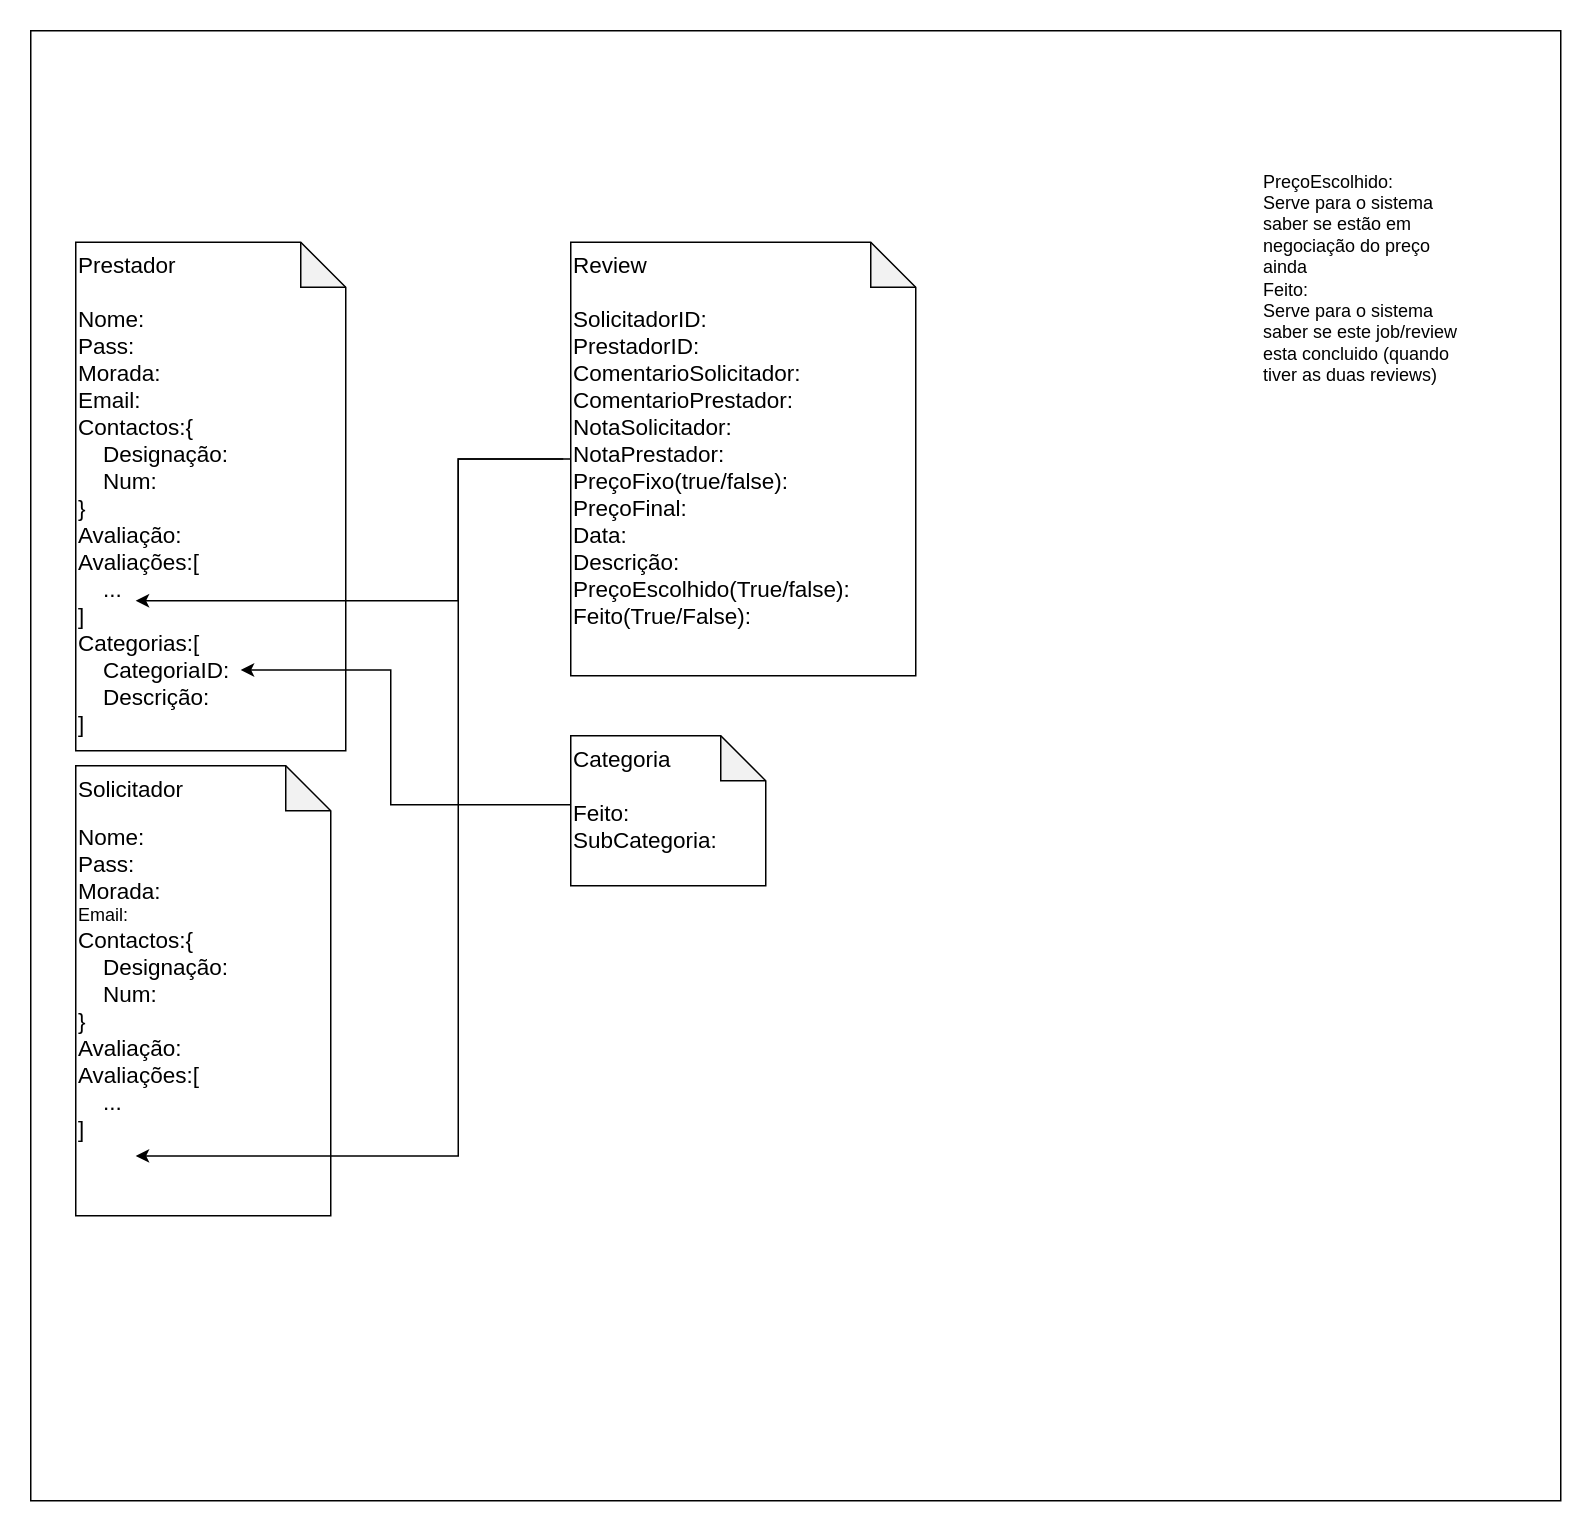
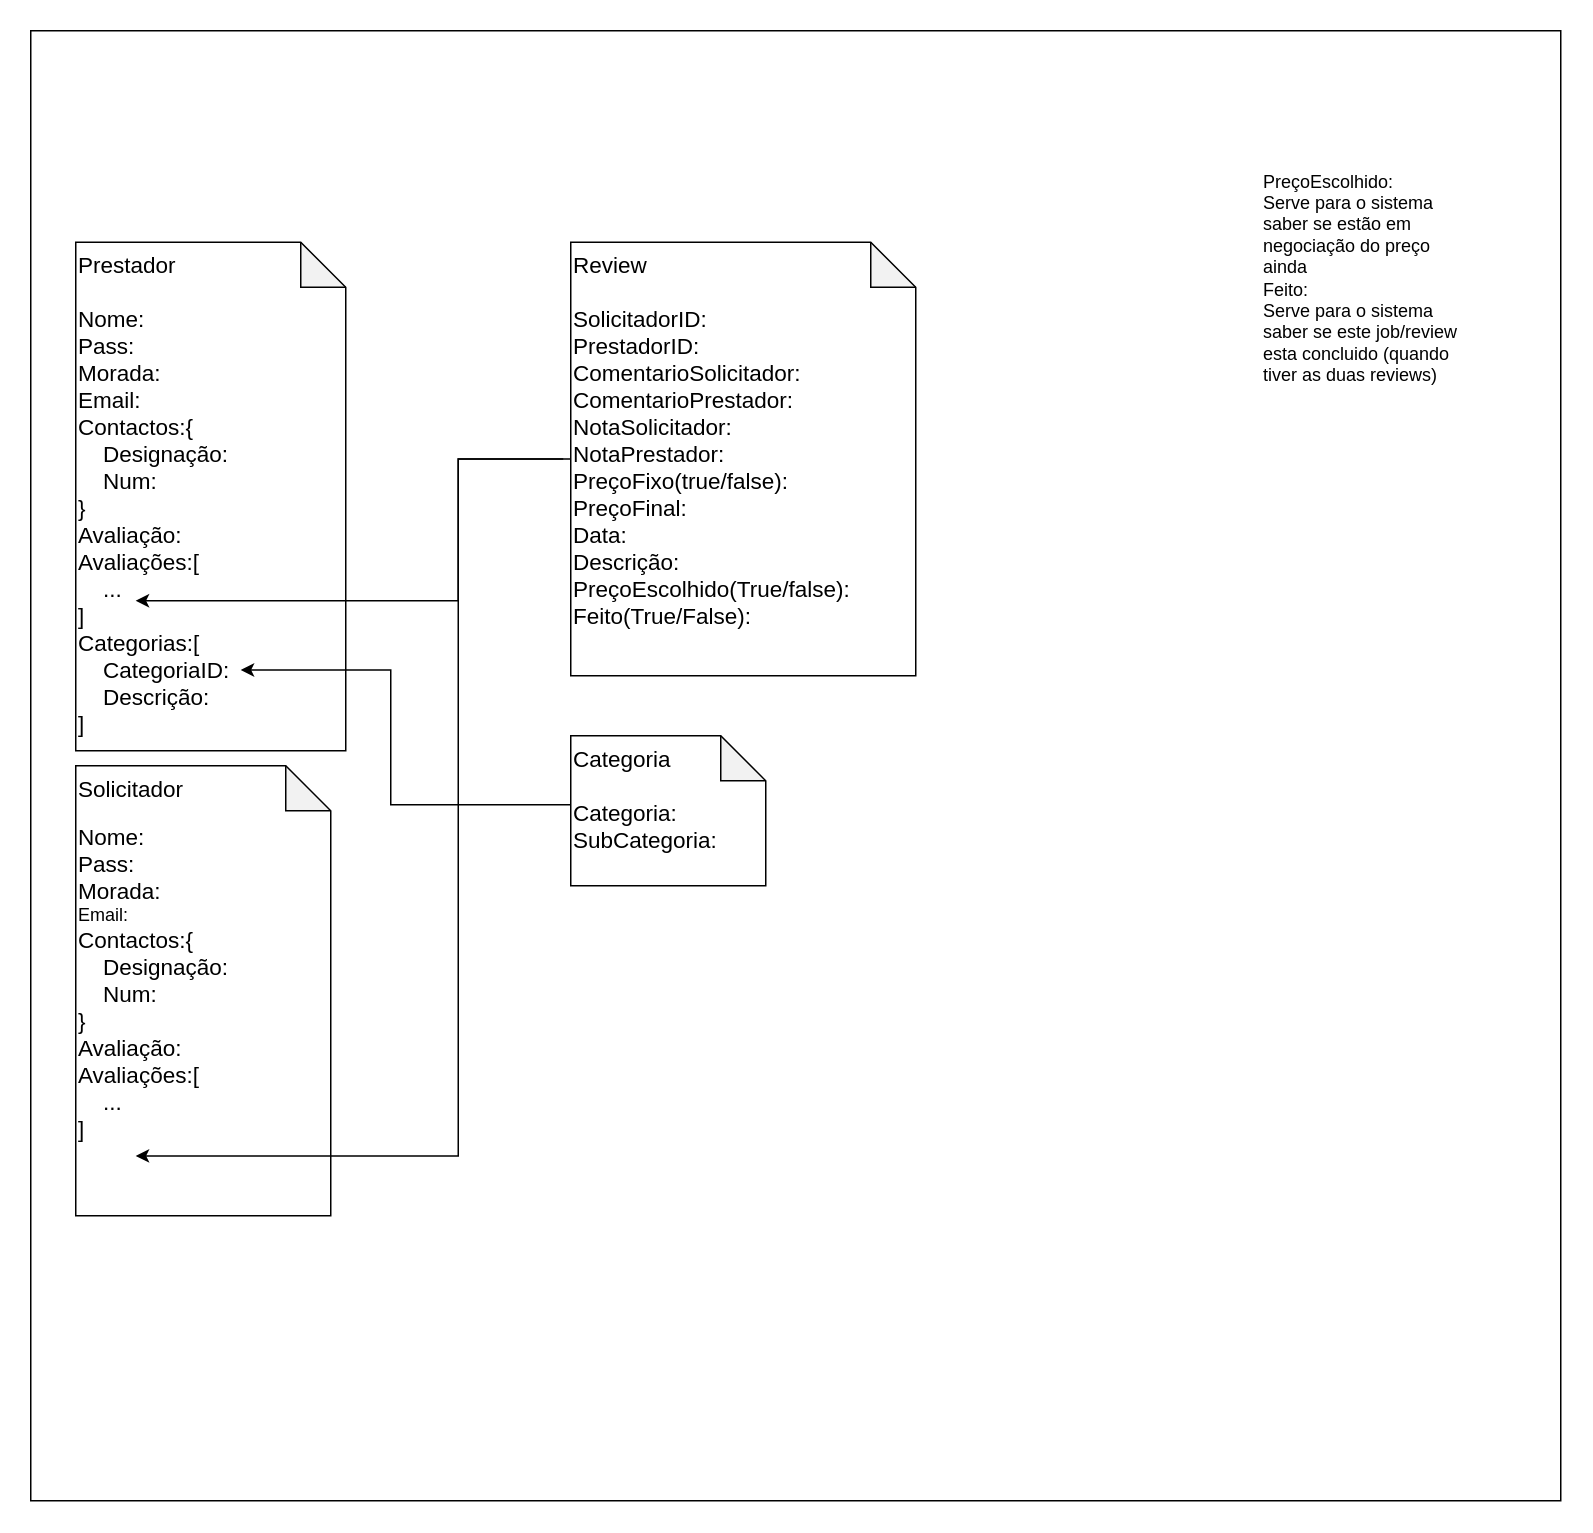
  <mxCell id="0" />
  <mxCell id="1" parent="0" />
  <mxCell id="2" value="" style="rounded=0;whiteSpace=wrap;html=1;" vertex="1" parent="1"><mxGeometry x="20" y="20" width="1020" height="980" as="geometry" /></mxCell>
  <mxCell id="3" value="&lt;span style=&quot;font-size: 15px&quot;&gt;Solicitador&lt;/span&gt;&lt;br style=&quot;font-size: 15px&quot;&gt;&lt;br style=&quot;font-size: 15px&quot;&gt;&lt;span style=&quot;font-size: 15px&quot;&gt;Nome:&lt;/span&gt;&lt;br style=&quot;font-size: 15px&quot;&gt;&lt;span style=&quot;font-size: 15px&quot;&gt;Pass:&lt;/span&gt;&lt;br style=&quot;font-size: 15px&quot;&gt;&lt;span style=&quot;font-size: 15px&quot;&gt;Morada:&lt;br&gt;&lt;/span&gt;Email:&lt;br style=&quot;font-size: 15px&quot;&gt;&lt;span style=&quot;font-size: 15px&quot;&gt;Contactos:{&lt;/span&gt;&lt;br style=&quot;font-size: 15px&quot;&gt;&lt;span style=&quot;font-size: 15px&quot;&gt;&amp;nbsp; &amp;nbsp; Designação:&lt;/span&gt;&lt;br style=&quot;font-size: 15px&quot;&gt;&lt;span style=&quot;font-size: 15px&quot;&gt;&amp;nbsp; &amp;nbsp; Num:&lt;/span&gt;&lt;br style=&quot;font-size: 15px&quot;&gt;&lt;span style=&quot;font-size: 15px&quot;&gt;}&lt;/span&gt;&lt;br style=&quot;font-size: 15px&quot;&gt;&lt;span style=&quot;font-size: 15px&quot;&gt;Avaliação:&lt;/span&gt;&lt;br style=&quot;font-size: 15px&quot;&gt;&lt;span style=&quot;font-size: 15px&quot;&gt;Avaliações:[&lt;/span&gt;&lt;br style=&quot;font-size: 15px&quot;&gt;&lt;span style=&quot;font-size: 15px&quot;&gt;&amp;nbsp; &amp;nbsp; ...&lt;/span&gt;&lt;br style=&quot;font-size: 15px&quot;&gt;&lt;span style=&quot;font-size: 15px&quot;&gt;]&lt;/span&gt;" style="shape=note;whiteSpace=wrap;html=1;backgroundOutline=1;darkOpacity=0.05;align=left;verticalAlign=top;" vertex="1" parent="1"><mxGeometry x="50" y="510" width="170" height="300" as="geometry" /></mxCell>
  <mxCell id="4" value="&lt;font style=&quot;font-size: 15px&quot;&gt;Prestador&lt;br&gt;&lt;br&gt;Nome:&lt;br&gt;Pass:&lt;br&gt;Morada:&lt;br&gt;Email:&lt;br&gt;Contactos:{&lt;br&gt;&amp;nbsp; &amp;nbsp; Designação:&lt;br&gt;&amp;nbsp; &amp;nbsp; Num:&lt;br&gt;}&lt;br&gt;Avaliação:&lt;br&gt;Avaliações:[&lt;br&gt;&amp;nbsp; &amp;nbsp; ...&lt;br&gt;]&lt;br&gt;Categorias:[&lt;br&gt;&amp;nbsp; &amp;nbsp; CategoriaID:&lt;br&gt;&amp;nbsp; &amp;nbsp; Descrição:&lt;br&gt;]&lt;/font&gt;" style="shape=note;whiteSpace=wrap;html=1;backgroundOutline=1;darkOpacity=0.05;align=left;verticalAlign=top;" vertex="1" parent="1"><mxGeometry x="50" y="161" width="180" height="339" as="geometry" /></mxCell>
  <mxCell id="5" style="edgeStyle=orthogonalEdgeStyle;rounded=0;orthogonalLoop=1;jettySize=auto;html=1;exitX=0;exitY=0.5;exitDx=0;exitDy=0;exitPerimeter=0;entryX=0.222;entryY=0.705;entryDx=0;entryDy=0;entryPerimeter=0;" edge="1" parent="1" source="7" target="4"><mxGeometry relative="1" as="geometry"><Array as="points"><mxPoint x="305" y="306" /><mxPoint x="305" y="400" /></Array></mxGeometry></mxCell>
  <mxCell id="6" style="edgeStyle=orthogonalEdgeStyle;rounded=0;orthogonalLoop=1;jettySize=auto;html=1;exitX=0;exitY=0.5;exitDx=0;exitDy=0;exitPerimeter=0;entryX=0.235;entryY=0.867;entryDx=0;entryDy=0;entryPerimeter=0;" edge="1" parent="1" target="3"><mxGeometry relative="1" as="geometry"><mxPoint x="375" y="305.5" as="sourcePoint" /><mxPoint x="94.98" y="860.1" as="targetPoint" /><Array as="points"><mxPoint x="305" y="306" /><mxPoint x="305" y="770" /></Array></mxGeometry></mxCell>
  <mxCell id="7" value="&lt;font style=&quot;font-size: 15px&quot;&gt;Review&lt;br&gt;&lt;br&gt;SolicitadorID:&lt;br&gt;PrestadorID:&lt;br&gt;ComentarioSolicitador:&lt;br&gt;ComentarioPrestador:&lt;br&gt;NotaSolicitador:&lt;br&gt;NotaPrestador:&lt;br&gt;PreçoFixo(true/false):&lt;br&gt;PreçoFinal:&lt;br&gt;Data:&lt;br&gt;Descrição:&lt;br&gt;PreçoEscolhido(True/false):&lt;br&gt;Feito(True/False):&lt;/font&gt;" style="shape=note;whiteSpace=wrap;html=1;backgroundOutline=1;darkOpacity=0.05;align=left;verticalAlign=top;" vertex="1" parent="1"><mxGeometry x="380" y="161" width="230" height="289" as="geometry" /></mxCell>
  <mxCell id="8" value="PreçoEscolhido:&lt;br&gt;&lt;div&gt;&lt;span&gt;Serve para o sistema saber se estão em negociação do preço ainda&lt;/span&gt;&lt;/div&gt;&lt;div&gt;&lt;span&gt;Feito:&lt;/span&gt;&lt;/div&gt;&lt;div&gt;Serve para o sistema saber se este job/review esta concluido (quando tiver as duas reviews)&lt;/div&gt;" style="text;html=1;strokeColor=none;fillColor=none;align=left;verticalAlign=middle;whiteSpace=wrap;rounded=0;" vertex="1" parent="1"><mxGeometry x="840" y="80" width="140" height="210" as="geometry" /></mxCell>
  <mxCell id="9" style="edgeStyle=orthogonalEdgeStyle;rounded=0;orthogonalLoop=1;jettySize=auto;html=1;exitX=0;exitY=0.5;exitDx=0;exitDy=0;exitPerimeter=0;entryX=0.611;entryY=0.853;entryDx=0;entryDy=0;entryPerimeter=0;" edge="1" parent="1"><mxGeometry relative="1" as="geometry"><mxPoint x="380" y="536" as="sourcePoint" /><mxPoint x="159.98" y="446.167" as="targetPoint" /><Array as="points"><mxPoint x="260" y="536" /><mxPoint x="260" y="446" /></Array></mxGeometry></mxCell>
- <mxCell id="10" value="&lt;font style=&quot;font-size: 15px&quot;&gt;Categoria&lt;br&gt;&lt;br&gt;Feito:&lt;br&gt;SubCategoria:&lt;/font&gt;" style="shape=note;whiteSpace=wrap;html=1;backgroundOutline=1;darkOpacity=0.05;align=left;verticalAlign=top;" vertex="1" parent="1"><mxGeometry x="380" y="490" width="130" height="100" as="geometry" /></mxCell>
+ <mxCell id="10" value="&lt;font style=&quot;font-size: 15px&quot;&gt;Categoria&lt;br&gt;&lt;br&gt;Categoria:&lt;br&gt;SubCategoria:&lt;/font&gt;" style="shape=note;whiteSpace=wrap;html=1;backgroundOutline=1;darkOpacity=0.05;align=left;verticalAlign=top;" vertex="1" parent="1"><mxGeometry x="380" y="490" width="130" height="100" as="geometry" /></mxCell>
